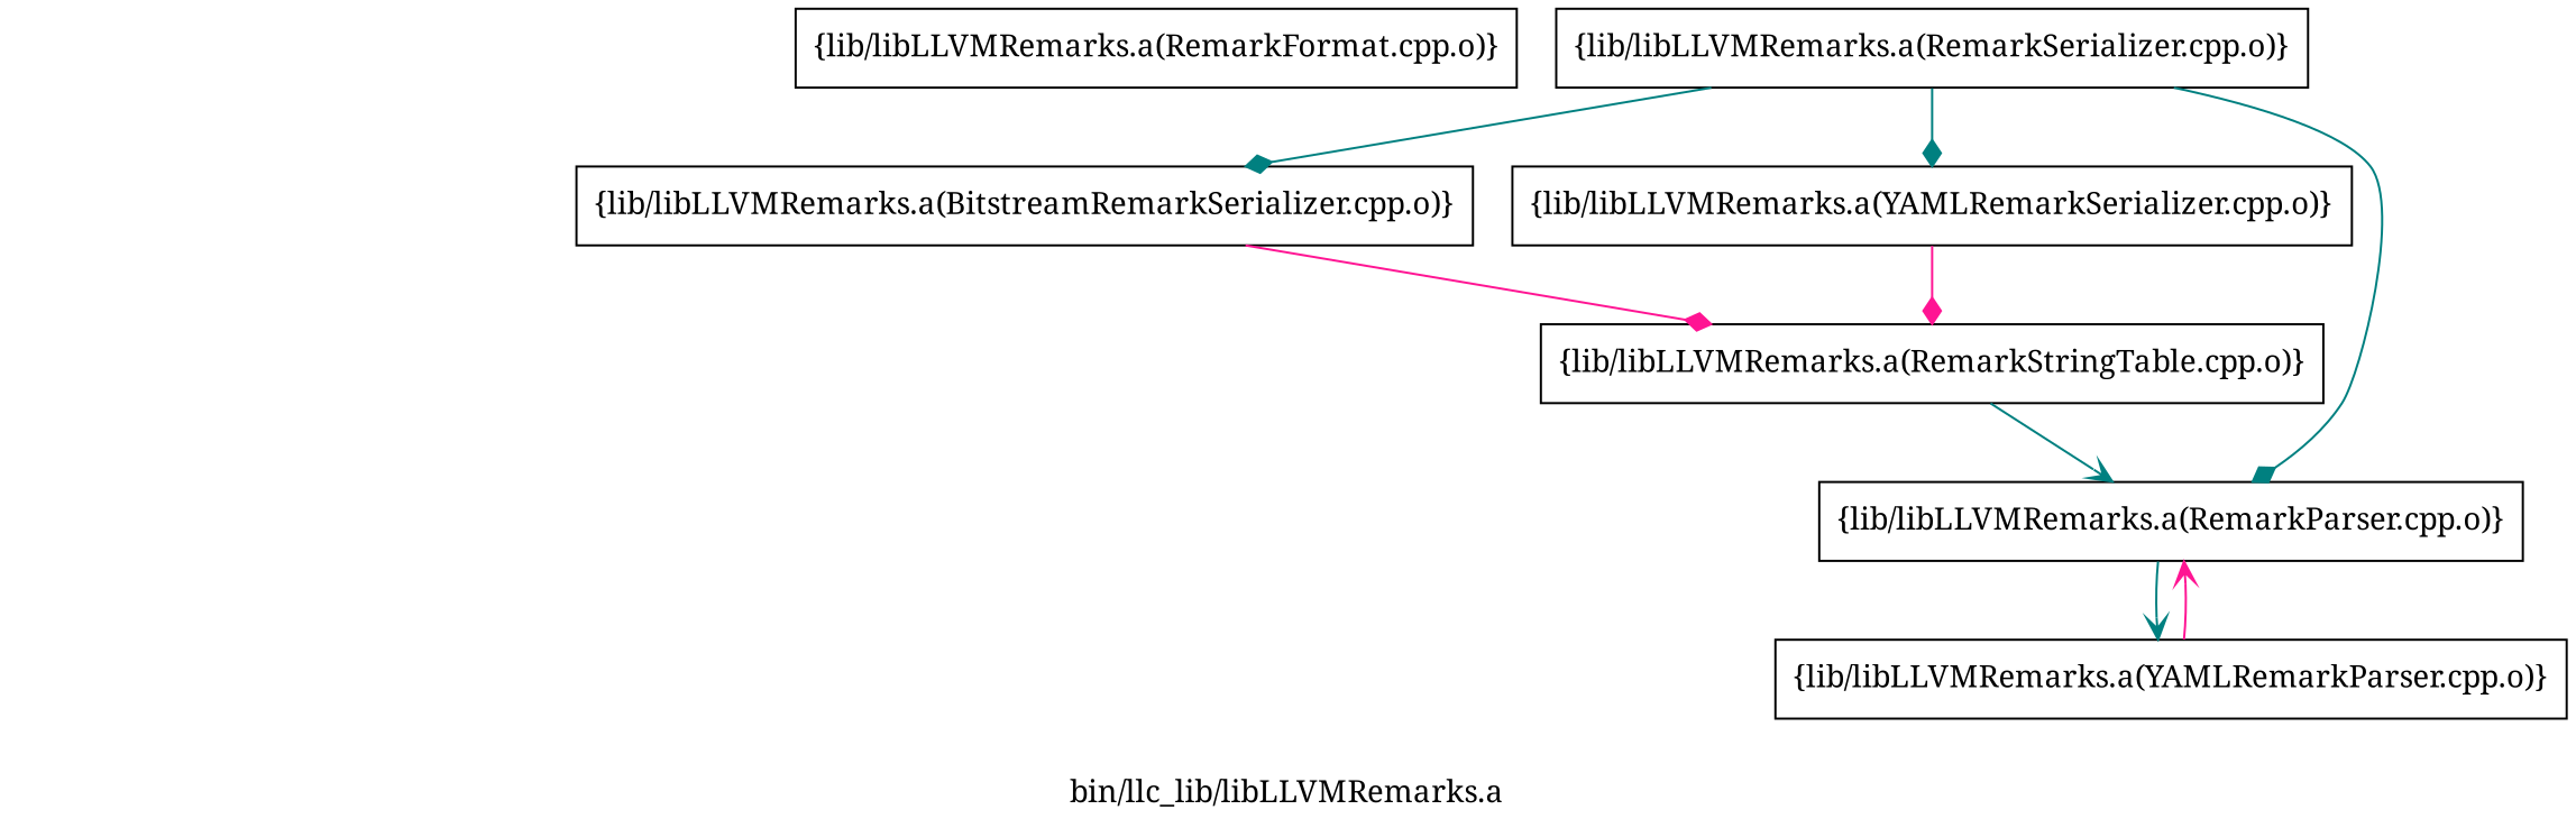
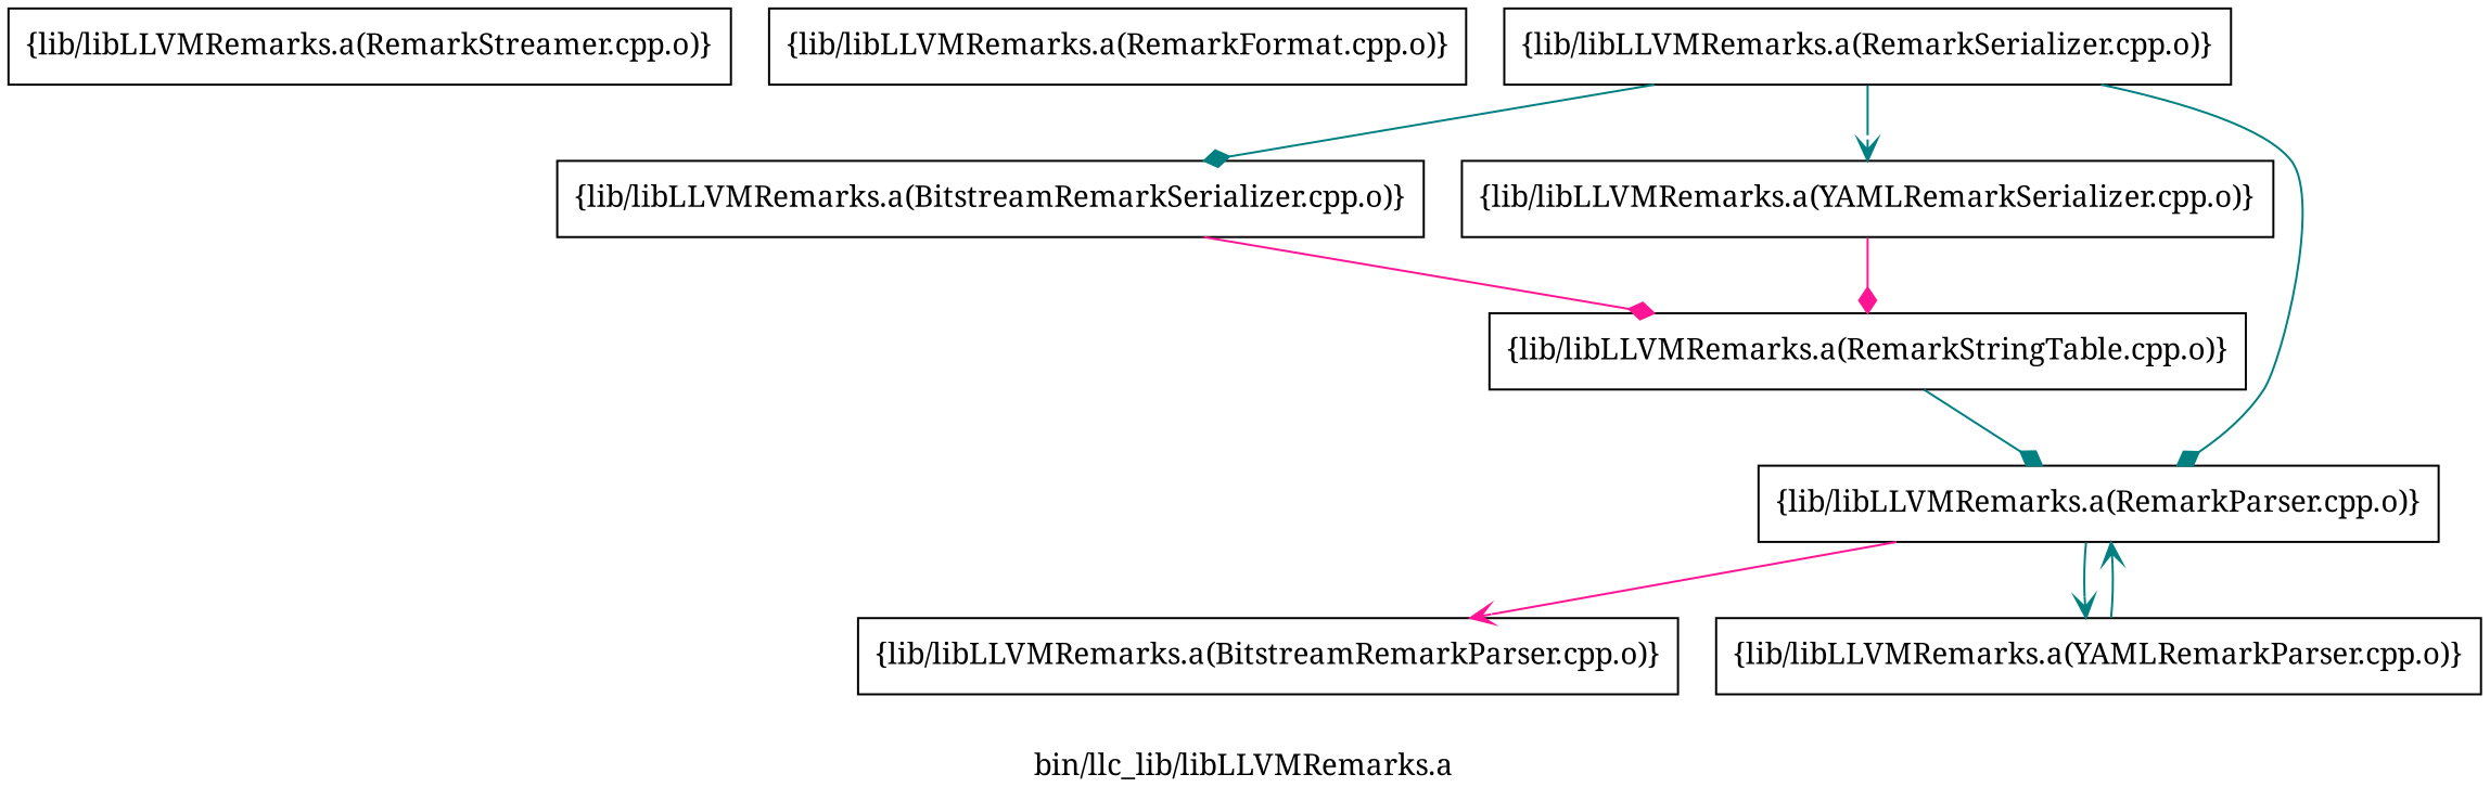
  digraph {
    fontname="Noto Serif"
    label="bin/llc_lib/libLLVMRemarks.a"
    rankdir=TB
    node [fontname="Noto Serif" group=0 shape=box]
    edge [arrowhead=diamond color=teal fontname="Noto Serif"]
+   n1 [label="{lib/libLLVMRemarks.a(RemarkStreamer.cpp.o)}"]
    n2 [label="{lib/libLLVMRemarks.a(RemarkFormat.cpp.o)}"]
    n3 [label="{lib/libLLVMRemarks.a(RemarkSerializer.cpp.o)}"]
    n4 [label="{lib/libLLVMRemarks.a(BitstreamRemarkSerializer.cpp.o)}"]
    n5 [label="{lib/libLLVMRemarks.a(YAMLRemarkSerializer.cpp.o)}"]
    n6 [label="{lib/libLLVMRemarks.a(RemarkParser.cpp.o)}"]
    n7 [label="{lib/libLLVMRemarks.a(RemarkStringTable.cpp.o)}"]
+   n8 [label="{lib/libLLVMRemarks.a(BitstreamRemarkParser.cpp.o)}"]
    n9 [label="{lib/libLLVMRemarks.a(YAMLRemarkParser.cpp.o)}"]
    n3 -> n4
-   n3 -> n5
+   n3 -> n5 [arrowhead=vee]
    n3 -> n6
    n4 -> n7 [color=deeppink]
    n5 -> n7 [color=deeppink]
+   n6 -> n8 [arrowhead=vee color=deeppink]
    n6 -> n9 [arrowhead=vee]
-   n7 -> n6 [arrowhead=vee]
-   n9 -> n6 [arrowhead=vee color=deeppink]
+   n7 -> n6
+   n9 -> n6 [arrowhead=vee]
  }
